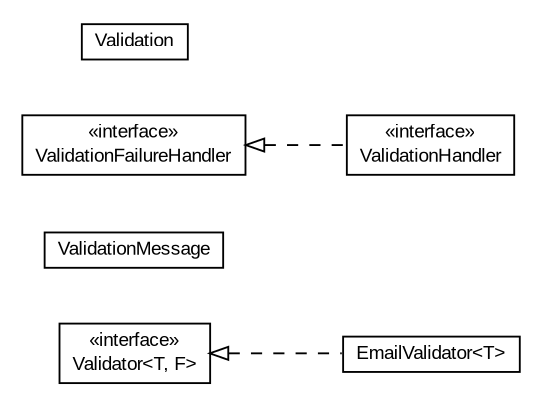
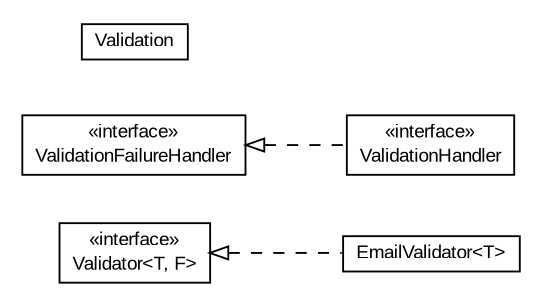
  digraph {
    nodesep=0.25
    rankdir=LR
    ranksep=0.5
    node [fontcolor=black fontname=arial fontsize=10.0 shape=plaintext]
    edge [arrowtail=empty dir=back fontname=arial fontsize=10 headport=p labelfontname=arial labelfontsize=10 style=dashed tailport=p]
    n1 [label=<<table title="org.turbogwt.mvp.databind.client.validation.Validator" border="0" cellborder="1" cellspacing="0" cellpadding="2" port="p" href="./Validator.html"> 		<tr><td><table border="0" cellspacing="0" cellpadding="1"> <tr><td align="center" balign="center"> &#171;interface&#187; </td></tr> <tr><td align="center" balign="center"> Validator&lt;T, F&gt; </td></tr> 		</table></td></tr> 		</table>>]
    n2 [label=<<table title="org.turbogwt.mvp.databind.client.validation.EmailValidator" border="0" cellborder="1" cellspacing="0" cellpadding="2" port="p" href="./EmailValidator.html"> 		<tr><td><table border="0" cellspacing="0" cellpadding="1"> <tr><td align="center" balign="center"> EmailValidator&lt;T&gt; </td></tr> 		</table></td></tr> 		</table>>]
-   n3 [label=<<table title="org.turbogwt.mvp.databind.client.validation.ValidationMessage" border="0" cellborder="1" cellspacing="0" cellpadding="2" port="p" href="./ValidationMessage.html"> 		<tr><td><table border="0" cellspacing="0" cellpadding="1"> <tr><td align="center" balign="center"> ValidationMessage </td></tr> 		</table></td></tr> 		</table>>]
    n4 [label=<<table title="org.turbogwt.mvp.databind.client.validation.ValidationHandler" border="0" cellborder="1" cellspacing="0" cellpadding="2" port="p" href="./ValidationHandler.html"> 		<tr><td><table border="0" cellspacing="0" cellpadding="1"> <tr><td align="center" balign="center"> &#171;interface&#187; </td></tr> <tr><td align="center" balign="center"> ValidationHandler </td></tr> 		</table></td></tr> 		</table>>]
    n5 [label=<<table title="org.turbogwt.mvp.databind.client.validation.ValidationFailureHandler" border="0" cellborder="1" cellspacing="0" cellpadding="2" port="p" href="./ValidationFailureHandler.html"> 		<tr><td><table border="0" cellspacing="0" cellpadding="1"> <tr><td align="center" balign="center"> &#171;interface&#187; </td></tr> <tr><td align="center" balign="center"> ValidationFailureHandler </td></tr> 		</table></td></tr> 		</table>>]
    n6 [label=<<table title="org.turbogwt.mvp.databind.client.validation.Validation" border="0" cellborder="1" cellspacing="0" cellpadding="2" port="p" href="./Validation.html"> 		<tr><td><table border="0" cellspacing="0" cellpadding="1"> <tr><td align="center" balign="center"> Validation </td></tr> 		</table></td></tr> 		</table>>]
    n1 -> n2
    n5 -> n4
  }
